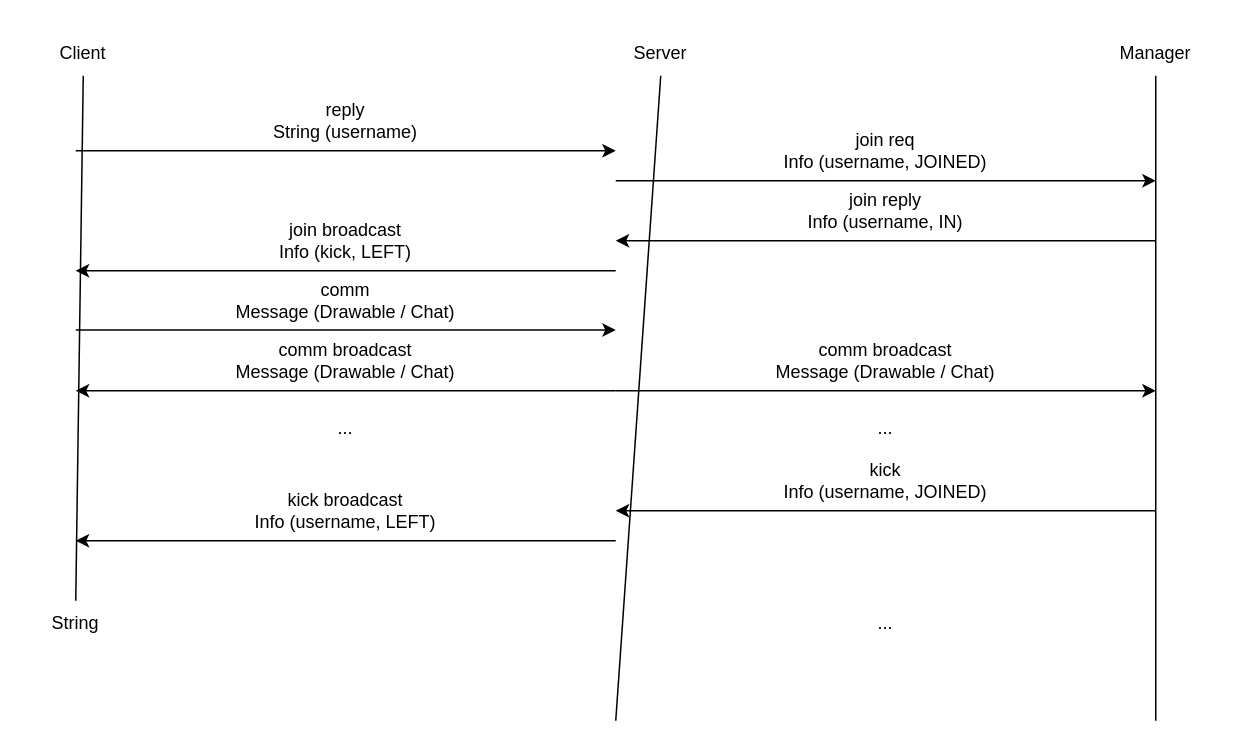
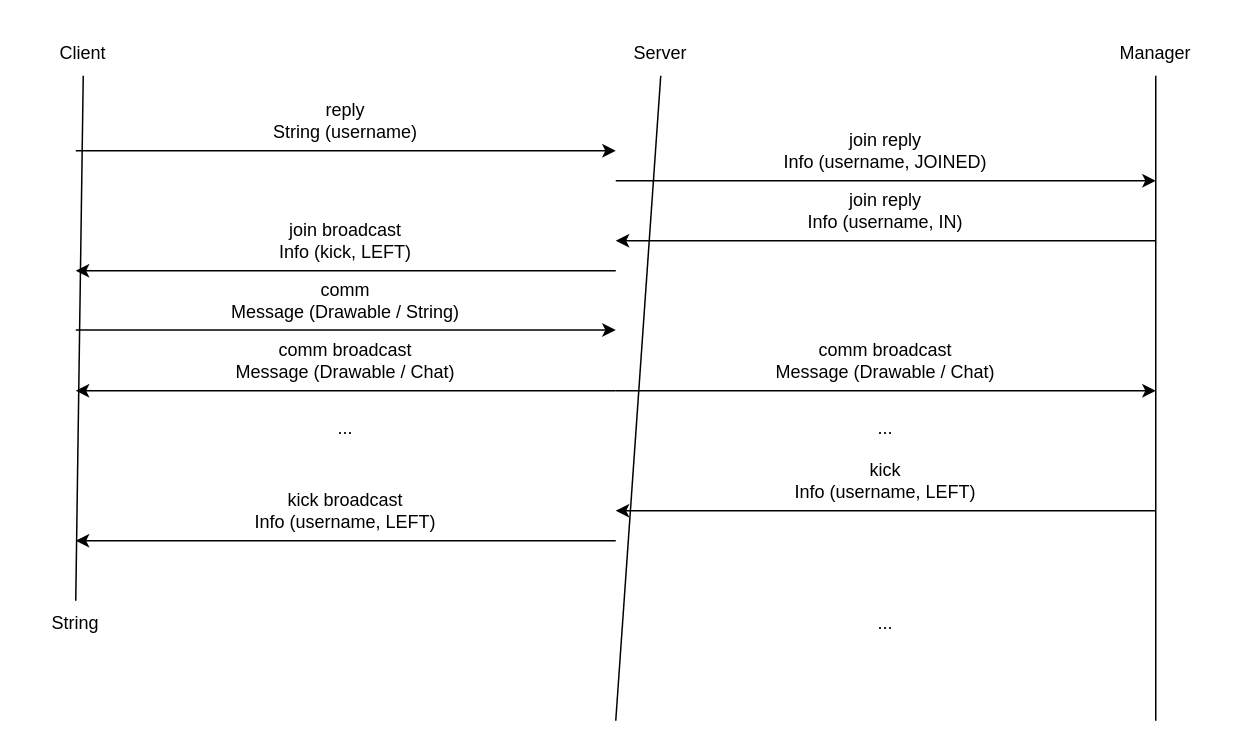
  <mxCell id="0" />
  <mxCell id="1" parent="0" />
  <mxCell id="2" value="Client" style="text;html=1;strokeColor=none;fillColor=none;align=center;verticalAlign=middle;whiteSpace=wrap;rounded=0;" vertex="1" parent="1"><mxGeometry x="25" y="20" width="60" height="30" as="geometry" /></mxCell>
  <mxCell id="3" value="Server" style="text;html=1;strokeColor=none;fillColor=none;align=center;verticalAlign=middle;whiteSpace=wrap;rounded=0;" vertex="1" parent="1"><mxGeometry x="410" y="20" width="60" height="30" as="geometry" /></mxCell>
  <mxCell id="4" value="Manager" style="text;html=1;strokeColor=none;fillColor=none;align=center;verticalAlign=middle;whiteSpace=wrap;rounded=0;" vertex="1" parent="1"><mxGeometry x="740" y="20" width="60" height="30" as="geometry" /></mxCell>
  <mxCell id="5" value="" style="endArrow=none;html=1;rounded=0;entryX=0.5;entryY=1;entryDx=0;entryDy=0;" edge="1" parent="1" target="3"><mxGeometry width="50" height="50" relative="1" as="geometry"><mxPoint x="410" y="480" as="sourcePoint" /><mxPoint x="450" y="380" as="targetPoint" /></mxGeometry></mxCell>
  <mxCell id="6" value="" style="endArrow=none;html=1;rounded=0;entryX=0.5;entryY=1;entryDx=0;entryDy=0;" edge="1" parent="1" target="4"><mxGeometry width="50" height="50" relative="1" as="geometry"><mxPoint x="770" y="480" as="sourcePoint" /><mxPoint x="730" y="100" as="targetPoint" /></mxGeometry></mxCell>
  <mxCell id="7" value="" style="endArrow=none;html=1;rounded=0;entryX=0.5;entryY=1;entryDx=0;entryDy=0;" edge="1" parent="1" target="2"><mxGeometry width="50" height="50" relative="1" as="geometry"><mxPoint x="50" y="400" as="sourcePoint" /><mxPoint x="160" y="110" as="targetPoint" /></mxGeometry></mxCell>
  <mxCell id="8" value="" style="endArrow=classic;html=1;rounded=0;" edge="1" parent="1"><mxGeometry width="50" height="50" relative="1" as="geometry"><mxPoint x="50" y="100" as="sourcePoint" /><mxPoint x="410" y="100" as="targetPoint" /></mxGeometry></mxCell>
  <mxCell id="9" value="reply&lt;br&gt;String (username)" style="text;html=1;strokeColor=none;fillColor=none;align=center;verticalAlign=middle;whiteSpace=wrap;rounded=0;" vertex="1" parent="1"><mxGeometry x="50" y="60" width="360" height="40" as="geometry" /></mxCell>
  <mxCell id="10" value="" style="endArrow=classic;html=1;rounded=0;" edge="1" parent="1"><mxGeometry width="50" height="50" relative="1" as="geometry"><mxPoint x="410" y="180" as="sourcePoint" /><mxPoint x="50" y="180" as="targetPoint" /></mxGeometry></mxCell>
  <mxCell id="11" value="" style="endArrow=classic;html=1;rounded=0;" edge="1" parent="1"><mxGeometry width="50" height="50" relative="1" as="geometry"><mxPoint x="50" y="219.5" as="sourcePoint" /><mxPoint x="410" y="219.5" as="targetPoint" /></mxGeometry></mxCell>
- <mxCell id="12" value="comm&lt;br&gt;Message (Drawable / Chat)" style="text;html=1;strokeColor=none;fillColor=none;align=center;verticalAlign=middle;whiteSpace=wrap;rounded=0;" vertex="1" parent="1"><mxGeometry x="50" y="180" width="360" height="40" as="geometry" /></mxCell>
+ <mxCell id="12" value="comm&lt;br&gt;Message (Drawable / String)" style="text;html=1;strokeColor=none;fillColor=none;align=center;verticalAlign=middle;whiteSpace=wrap;rounded=0;" vertex="1" parent="1"><mxGeometry x="50" y="180" width="360" height="40" as="geometry" /></mxCell>
  <mxCell id="13" value="" style="endArrow=classic;html=1;rounded=0;" edge="1" parent="1"><mxGeometry width="50" height="50" relative="1" as="geometry"><mxPoint x="410" y="260" as="sourcePoint" /><mxPoint x="50" y="260" as="targetPoint" /></mxGeometry></mxCell>
  <mxCell id="14" value="comm broadcast&lt;br&gt;Message (Drawable / Chat)" style="text;html=1;strokeColor=none;fillColor=none;align=center;verticalAlign=middle;whiteSpace=wrap;rounded=0;" vertex="1" parent="1"><mxGeometry x="50" y="220" width="360" height="40" as="geometry" /></mxCell>
  <mxCell id="15" value="" style="endArrow=classic;html=1;rounded=0;" edge="1" parent="1"><mxGeometry width="50" height="50" relative="1" as="geometry"><mxPoint x="410" y="260" as="sourcePoint" /><mxPoint x="770" y="260" as="targetPoint" /></mxGeometry></mxCell>
  <mxCell id="16" value="comm broadcast&lt;br&gt;Message (Drawable / Chat)" style="text;html=1;strokeColor=none;fillColor=none;align=center;verticalAlign=middle;whiteSpace=wrap;rounded=0;" vertex="1" parent="1"><mxGeometry x="410" y="220" width="360" height="40" as="geometry" /></mxCell>
  <mxCell id="17" value="..." style="text;html=1;strokeColor=none;fillColor=none;align=center;verticalAlign=middle;whiteSpace=wrap;rounded=0;" vertex="1" parent="1"><mxGeometry x="200" y="270" width="60" height="30" as="geometry" /></mxCell>
  <mxCell id="18" value="" style="endArrow=none;html=1;rounded=0;endFill=0;startArrow=classic;startFill=1;" edge="1" parent="1"><mxGeometry width="50" height="50" relative="1" as="geometry"><mxPoint x="50" y="360" as="sourcePoint" /><mxPoint x="410" y="360" as="targetPoint" /></mxGeometry></mxCell>
  <mxCell id="19" value="kick broadcast&lt;br&gt;Info (username, LEFT)" style="text;html=1;strokeColor=none;fillColor=none;align=center;verticalAlign=middle;whiteSpace=wrap;rounded=0;" vertex="1" parent="1"><mxGeometry x="50" y="320" width="360" height="40" as="geometry" /></mxCell>
  <mxCell id="20" value="" style="endArrow=none;html=1;rounded=0;endFill=0;startArrow=classic;startFill=1;" edge="1" parent="1"><mxGeometry width="50" height="50" relative="1" as="geometry"><mxPoint x="410" y="340" as="sourcePoint" /><mxPoint x="770" y="340" as="targetPoint" /></mxGeometry></mxCell>
- <mxCell id="21" value="kick&lt;br&gt;Info (username, JOINED)" style="text;html=1;strokeColor=none;fillColor=none;align=center;verticalAlign=middle;whiteSpace=wrap;rounded=0;" vertex="1" parent="1"><mxGeometry x="410" y="300" width="360" height="40" as="geometry" /></mxCell>
- <mxCell id="22" value="join req&lt;br&gt;Info (username, JOINED)" style="text;html=1;strokeColor=none;fillColor=none;align=center;verticalAlign=middle;whiteSpace=wrap;rounded=0;" vertex="1" parent="1"><mxGeometry x="410" y="80" width="360" height="40" as="geometry" /></mxCell>
+ <mxCell id="21" value="kick&lt;br&gt;Info (username, LEFT)" style="text;html=1;strokeColor=none;fillColor=none;align=center;verticalAlign=middle;whiteSpace=wrap;rounded=0;" vertex="1" parent="1"><mxGeometry x="410" y="300" width="360" height="40" as="geometry" /></mxCell>
+ <mxCell id="22" value="join reply&lt;br&gt;Info (username, JOINED)" style="text;html=1;strokeColor=none;fillColor=none;align=center;verticalAlign=middle;whiteSpace=wrap;rounded=0;" vertex="1" parent="1"><mxGeometry x="410" y="80" width="360" height="40" as="geometry" /></mxCell>
  <mxCell id="23" value="join reply&lt;br&gt;Info (username, IN)" style="text;html=1;strokeColor=none;fillColor=none;align=center;verticalAlign=middle;whiteSpace=wrap;rounded=0;" vertex="1" parent="1"><mxGeometry x="410" y="120" width="360" height="40" as="geometry" /></mxCell>
  <mxCell id="24" value="join broadcast&lt;br&gt;Info (kick, LEFT)" style="text;html=1;strokeColor=none;fillColor=none;align=center;verticalAlign=middle;whiteSpace=wrap;rounded=0;" vertex="1" parent="1"><mxGeometry x="50" y="140" width="360" height="40" as="geometry" /></mxCell>
  <mxCell id="25" value="String" style="text;html=1;strokeColor=none;fillColor=none;align=center;verticalAlign=middle;whiteSpace=wrap;rounded=0;" vertex="1" parent="1"><mxGeometry x="20" y="400" width="60" height="30" as="geometry" /></mxCell>
  <mxCell id="26" value="" style="endArrow=classic;html=1;rounded=0;" edge="1" parent="1"><mxGeometry width="50" height="50" relative="1" as="geometry"><mxPoint x="410" y="120" as="sourcePoint" /><mxPoint x="770" y="120" as="targetPoint" /></mxGeometry></mxCell>
  <mxCell id="27" value="" style="endArrow=classic;html=1;rounded=0;" edge="1" parent="1"><mxGeometry width="50" height="50" relative="1" as="geometry"><mxPoint x="770" y="160" as="sourcePoint" /><mxPoint x="410" y="160" as="targetPoint" /></mxGeometry></mxCell>
  <mxCell id="28" value="..." style="text;html=1;strokeColor=none;fillColor=none;align=center;verticalAlign=middle;whiteSpace=wrap;rounded=0;" vertex="1" parent="1"><mxGeometry x="560" y="270" width="60" height="30" as="geometry" /></mxCell>
  <mxCell id="29" value="..." style="text;html=1;strokeColor=none;fillColor=none;align=center;verticalAlign=middle;whiteSpace=wrap;rounded=0;" vertex="1" parent="1"><mxGeometry x="560" y="400" width="60" height="30" as="geometry" /></mxCell>
